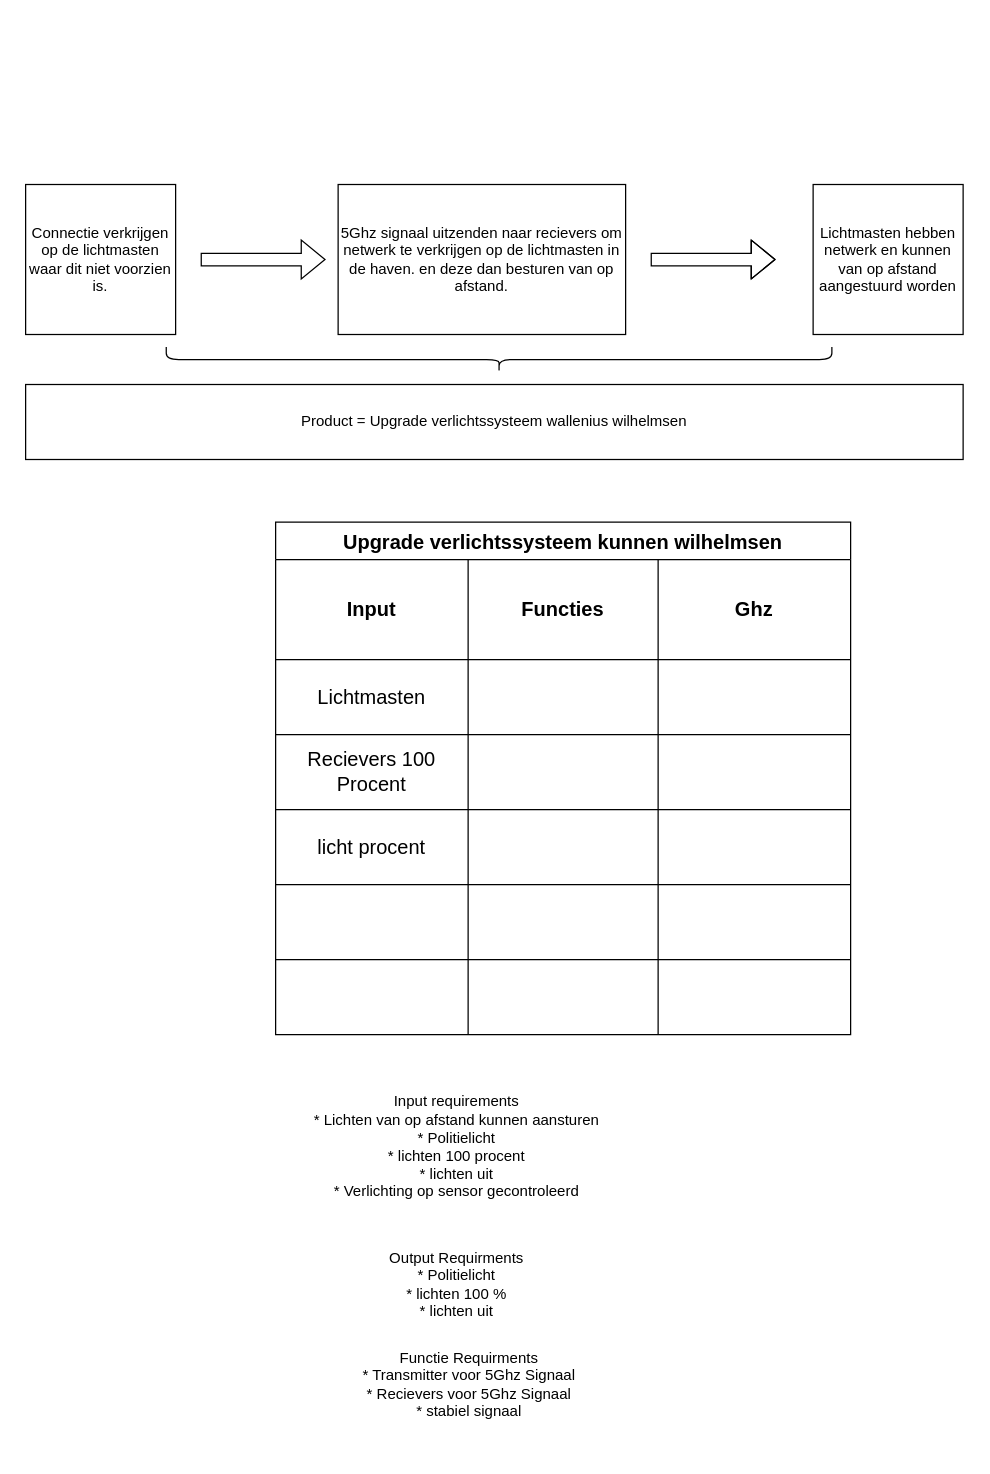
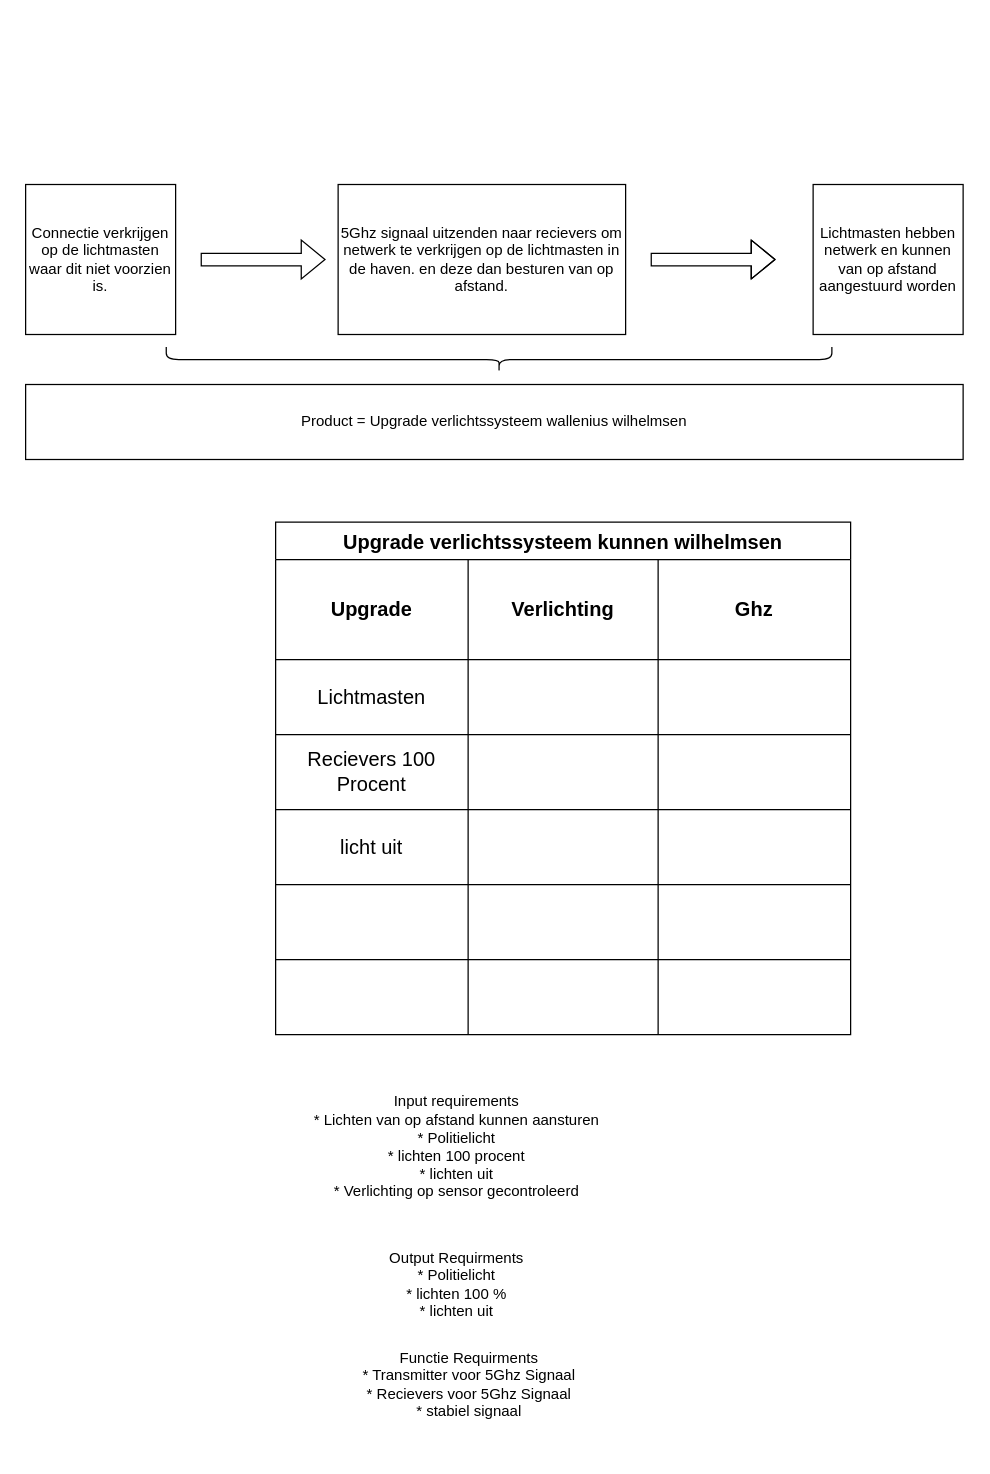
  <mxCell id="0" />
  <mxCell id="1" parent="0" />
  <mxCell id="2" value="Connectie verkrijgen op de lichtmasten waar dit niet voorzien is." style="whiteSpace=wrap;html=1;aspect=fixed;" parent="1" vertex="1"><mxGeometry x="20" y="147" width="120" height="120" as="geometry" /></mxCell>
  <mxCell id="3" value="" style="shape=flexArrow;endArrow=classic;html=1;rounded=0;" parent="1" edge="1"><mxGeometry width="50" height="50" relative="1" as="geometry"><mxPoint x="160" y="207" as="sourcePoint" /><mxPoint x="260" y="207" as="targetPoint" /></mxGeometry></mxCell>
  <mxCell id="4" value="5Ghz signaal uitzenden naar recievers om netwerk te verkrijgen op de lichtmasten in de haven. en deze dan besturen van op afstand." style="rounded=0;whiteSpace=wrap;html=1;" parent="1" vertex="1"><mxGeometry x="270" y="147" width="230" height="120" as="geometry" /></mxCell>
  <mxCell id="5" value="" style="shape=flexArrow;endArrow=classic;html=1;rounded=0;" parent="1" edge="1"><mxGeometry width="50" height="50" relative="1" as="geometry"><mxPoint x="520" y="207" as="sourcePoint" /><mxPoint x="620" y="207" as="targetPoint" /><Array as="points"><mxPoint x="600" y="207" /></Array></mxGeometry></mxCell>
  <mxCell id="6" value="Lichtmasten hebben netwerk en kunnen van op afstand aangestuurd worden" style="rounded=0;whiteSpace=wrap;html=1;" parent="1" vertex="1"><mxGeometry x="650" y="147" width="120" height="120" as="geometry" /></mxCell>
  <mxCell id="7" value="Product = Upgrade verlichtssysteem wallenius wilhelmsen" style="rounded=0;whiteSpace=wrap;html=1;" parent="1" vertex="1"><mxGeometry x="20" y="307" width="750" height="60" as="geometry" /></mxCell>
  <mxCell id="8" value="" style="shape=curlyBracket;whiteSpace=wrap;html=1;rounded=1;flipH=1;labelPosition=right;verticalLabelPosition=middle;align=left;verticalAlign=middle;rotation=90;" parent="1" vertex="1"><mxGeometry x="388.75" y="20.75" width="20" height="532.5" as="geometry" /></mxCell>
  <mxCell id="9" value="Upgrade verlichtssysteem kunnen wilhelmsen" style="shape=table;startSize=30;container=1;collapsible=0;childLayout=tableLayout;strokeColor=default;fontSize=16;fontStyle=1" vertex="1" parent="1"><mxGeometry x="220" y="417" width="460" height="410" as="geometry" /></mxCell>
  <mxCell id="10" value="" style="shape=tableRow;horizontal=0;startSize=0;swimlaneHead=0;swimlaneBody=0;strokeColor=inherit;top=0;left=0;bottom=0;right=0;collapsible=0;dropTarget=0;fillColor=none;points=[[0,0.5],[1,0.5]];portConstraint=eastwest;fontSize=16;" vertex="1" parent="9"><mxGeometry y="30" width="460" height="80" as="geometry" /></mxCell>
- <mxCell id="11" value="&lt;b&gt;Input&lt;/b&gt;" style="shape=partialRectangle;html=1;whiteSpace=wrap;connectable=0;strokeColor=inherit;overflow=hidden;fillColor=none;top=0;left=0;bottom=0;right=0;pointerEvents=1;fontSize=16;" vertex="1" parent="10"><mxGeometry width="154" height="80" as="geometry"><mxRectangle width="154" height="80" as="alternateBounds" /></mxGeometry></mxCell>
- <mxCell id="12" value="&lt;b&gt;Functies&lt;/b&gt;" style="shape=partialRectangle;html=1;whiteSpace=wrap;connectable=0;strokeColor=inherit;overflow=hidden;fillColor=none;top=0;left=0;bottom=0;right=0;pointerEvents=1;fontSize=16;" vertex="1" parent="10"><mxGeometry x="154" width="152" height="80" as="geometry"><mxRectangle width="152" height="80" as="alternateBounds" /></mxGeometry></mxCell>
+ <mxCell id="11" value="&lt;b&gt;Upgrade&lt;/b&gt;" style="shape=partialRectangle;html=1;whiteSpace=wrap;connectable=0;strokeColor=inherit;overflow=hidden;fillColor=none;top=0;left=0;bottom=0;right=0;pointerEvents=1;fontSize=16;" vertex="1" parent="10"><mxGeometry width="154" height="80" as="geometry"><mxRectangle width="154" height="80" as="alternateBounds" /></mxGeometry></mxCell>
+ <mxCell id="12" value="&lt;b&gt;Verlichting&lt;/b&gt;" style="shape=partialRectangle;html=1;whiteSpace=wrap;connectable=0;strokeColor=inherit;overflow=hidden;fillColor=none;top=0;left=0;bottom=0;right=0;pointerEvents=1;fontSize=16;" vertex="1" parent="10"><mxGeometry x="154" width="152" height="80" as="geometry"><mxRectangle width="152" height="80" as="alternateBounds" /></mxGeometry></mxCell>
  <mxCell id="13" value="&lt;b&gt;Ghz&lt;/b&gt;" style="shape=partialRectangle;html=1;whiteSpace=wrap;connectable=0;strokeColor=inherit;overflow=hidden;fillColor=none;top=0;left=0;bottom=0;right=0;pointerEvents=1;fontSize=16;" vertex="1" parent="10"><mxGeometry x="306" width="154" height="80" as="geometry"><mxRectangle width="154" height="80" as="alternateBounds" /></mxGeometry></mxCell>
  <mxCell id="14" value="" style="shape=tableRow;horizontal=0;startSize=0;swimlaneHead=0;swimlaneBody=0;strokeColor=inherit;top=0;left=0;bottom=0;right=0;collapsible=0;dropTarget=0;fillColor=none;points=[[0,0.5],[1,0.5]];portConstraint=eastwest;fontSize=16;" vertex="1" parent="9"><mxGeometry y="110" width="460" height="60" as="geometry" /></mxCell>
  <mxCell id="15" value="Lichtmasten" style="shape=partialRectangle;html=1;whiteSpace=wrap;connectable=0;strokeColor=inherit;overflow=hidden;fillColor=none;top=0;left=0;bottom=0;right=0;pointerEvents=1;fontSize=16;" vertex="1" parent="14"><mxGeometry width="154" height="60" as="geometry"><mxRectangle width="154" height="60" as="alternateBounds" /></mxGeometry></mxCell>
  <mxCell id="16" value="" style="shape=partialRectangle;html=1;whiteSpace=wrap;connectable=0;strokeColor=inherit;overflow=hidden;fillColor=none;top=0;left=0;bottom=0;right=0;pointerEvents=1;fontSize=16;" vertex="1" parent="14"><mxGeometry x="154" width="152" height="60" as="geometry"><mxRectangle width="152" height="60" as="alternateBounds" /></mxGeometry></mxCell>
  <mxCell id="17" value="" style="shape=partialRectangle;html=1;whiteSpace=wrap;connectable=0;strokeColor=inherit;overflow=hidden;fillColor=none;top=0;left=0;bottom=0;right=0;pointerEvents=1;fontSize=16;" vertex="1" parent="14"><mxGeometry x="306" width="154" height="60" as="geometry"><mxRectangle width="154" height="60" as="alternateBounds" /></mxGeometry></mxCell>
  <mxCell id="18" value="" style="shape=tableRow;horizontal=0;startSize=0;swimlaneHead=0;swimlaneBody=0;strokeColor=inherit;top=0;left=0;bottom=0;right=0;collapsible=0;dropTarget=0;fillColor=none;points=[[0,0.5],[1,0.5]];portConstraint=eastwest;fontSize=16;" vertex="1" parent="9"><mxGeometry y="170" width="460" height="60" as="geometry" /></mxCell>
  <mxCell id="19" value="Recievers 100 Procent" style="shape=partialRectangle;html=1;whiteSpace=wrap;connectable=0;strokeColor=inherit;overflow=hidden;fillColor=none;top=0;left=0;bottom=0;right=0;pointerEvents=1;fontSize=16;" vertex="1" parent="18"><mxGeometry width="154" height="60" as="geometry"><mxRectangle width="154" height="60" as="alternateBounds" /></mxGeometry></mxCell>
  <mxCell id="20" value="" style="shape=partialRectangle;html=1;whiteSpace=wrap;connectable=0;strokeColor=inherit;overflow=hidden;fillColor=none;top=0;left=0;bottom=0;right=0;pointerEvents=1;fontSize=16;" vertex="1" parent="18"><mxGeometry x="154" width="152" height="60" as="geometry"><mxRectangle width="152" height="60" as="alternateBounds" /></mxGeometry></mxCell>
  <mxCell id="21" value="" style="shape=partialRectangle;html=1;whiteSpace=wrap;connectable=0;strokeColor=inherit;overflow=hidden;fillColor=none;top=0;left=0;bottom=0;right=0;pointerEvents=1;fontSize=16;" vertex="1" parent="18"><mxGeometry x="306" width="154" height="60" as="geometry"><mxRectangle width="154" height="60" as="alternateBounds" /></mxGeometry></mxCell>
  <mxCell id="22" style="shape=tableRow;horizontal=0;startSize=0;swimlaneHead=0;swimlaneBody=0;strokeColor=inherit;top=0;left=0;bottom=0;right=0;collapsible=0;dropTarget=0;fillColor=none;points=[[0,0.5],[1,0.5]];portConstraint=eastwest;fontSize=16;" vertex="1" parent="9"><mxGeometry y="230" width="460" height="60" as="geometry" /></mxCell>
- <mxCell id="23" value="licht procent" style="shape=partialRectangle;html=1;whiteSpace=wrap;connectable=0;strokeColor=inherit;overflow=hidden;fillColor=none;top=0;left=0;bottom=0;right=0;pointerEvents=1;fontSize=16;" vertex="1" parent="22"><mxGeometry width="154" height="60" as="geometry"><mxRectangle width="154" height="60" as="alternateBounds" /></mxGeometry></mxCell>
+ <mxCell id="23" value="licht uit" style="shape=partialRectangle;html=1;whiteSpace=wrap;connectable=0;strokeColor=inherit;overflow=hidden;fillColor=none;top=0;left=0;bottom=0;right=0;pointerEvents=1;fontSize=16;" vertex="1" parent="22"><mxGeometry width="154" height="60" as="geometry"><mxRectangle width="154" height="60" as="alternateBounds" /></mxGeometry></mxCell>
  <mxCell id="24" style="shape=partialRectangle;html=1;whiteSpace=wrap;connectable=0;strokeColor=inherit;overflow=hidden;fillColor=none;top=0;left=0;bottom=0;right=0;pointerEvents=1;fontSize=16;" vertex="1" parent="22"><mxGeometry x="154" width="152" height="60" as="geometry"><mxRectangle width="152" height="60" as="alternateBounds" /></mxGeometry></mxCell>
  <mxCell id="25" style="shape=partialRectangle;html=1;whiteSpace=wrap;connectable=0;strokeColor=inherit;overflow=hidden;fillColor=none;top=0;left=0;bottom=0;right=0;pointerEvents=1;fontSize=16;" vertex="1" parent="22"><mxGeometry x="306" width="154" height="60" as="geometry"><mxRectangle width="154" height="60" as="alternateBounds" /></mxGeometry></mxCell>
  <mxCell id="26" style="shape=tableRow;horizontal=0;startSize=0;swimlaneHead=0;swimlaneBody=0;strokeColor=inherit;top=0;left=0;bottom=0;right=0;collapsible=0;dropTarget=0;fillColor=none;points=[[0,0.5],[1,0.5]];portConstraint=eastwest;fontSize=16;" vertex="1" parent="9"><mxGeometry y="290" width="460" height="60" as="geometry" /></mxCell>
  <mxCell id="27" style="shape=partialRectangle;html=1;whiteSpace=wrap;connectable=0;strokeColor=inherit;overflow=hidden;fillColor=none;top=0;left=0;bottom=0;right=0;pointerEvents=1;fontSize=16;" vertex="1" parent="26"><mxGeometry width="154" height="60" as="geometry"><mxRectangle width="154" height="60" as="alternateBounds" /></mxGeometry></mxCell>
  <mxCell id="28" style="shape=partialRectangle;html=1;whiteSpace=wrap;connectable=0;strokeColor=inherit;overflow=hidden;fillColor=none;top=0;left=0;bottom=0;right=0;pointerEvents=1;fontSize=16;" vertex="1" parent="26"><mxGeometry x="154" width="152" height="60" as="geometry"><mxRectangle width="152" height="60" as="alternateBounds" /></mxGeometry></mxCell>
  <mxCell id="29" style="shape=partialRectangle;html=1;whiteSpace=wrap;connectable=0;strokeColor=inherit;overflow=hidden;fillColor=none;top=0;left=0;bottom=0;right=0;pointerEvents=1;fontSize=16;" vertex="1" parent="26"><mxGeometry x="306" width="154" height="60" as="geometry"><mxRectangle width="154" height="60" as="alternateBounds" /></mxGeometry></mxCell>
  <mxCell id="30" style="shape=tableRow;horizontal=0;startSize=0;swimlaneHead=0;swimlaneBody=0;strokeColor=inherit;top=0;left=0;bottom=0;right=0;collapsible=0;dropTarget=0;fillColor=none;points=[[0,0.5],[1,0.5]];portConstraint=eastwest;fontSize=16;" vertex="1" parent="9"><mxGeometry y="350" width="460" height="60" as="geometry" /></mxCell>
  <mxCell id="31" style="shape=partialRectangle;html=1;whiteSpace=wrap;connectable=0;strokeColor=inherit;overflow=hidden;fillColor=none;top=0;left=0;bottom=0;right=0;pointerEvents=1;fontSize=16;" vertex="1" parent="30"><mxGeometry width="154" height="60" as="geometry"><mxRectangle width="154" height="60" as="alternateBounds" /></mxGeometry></mxCell>
  <mxCell id="32" style="shape=partialRectangle;html=1;whiteSpace=wrap;connectable=0;strokeColor=inherit;overflow=hidden;fillColor=none;top=0;left=0;bottom=0;right=0;pointerEvents=1;fontSize=16;" vertex="1" parent="30"><mxGeometry x="154" width="152" height="60" as="geometry"><mxRectangle width="152" height="60" as="alternateBounds" /></mxGeometry></mxCell>
  <mxCell id="33" style="shape=partialRectangle;html=1;whiteSpace=wrap;connectable=0;strokeColor=inherit;overflow=hidden;fillColor=none;top=0;left=0;bottom=0;right=0;pointerEvents=1;fontSize=16;" vertex="1" parent="30"><mxGeometry x="306" width="154" height="60" as="geometry"><mxRectangle width="154" height="60" as="alternateBounds" /></mxGeometry></mxCell>
  <mxCell id="34" value="Input requirements&lt;br&gt;* Lichten van op afstand kunnen aansturen&lt;br&gt;* Politielicht&lt;br&gt;* lichten 100 procent&lt;br&gt;* lichten uit&lt;br&gt;* Verlichting op sensor gecontroleerd" style="text;html=1;strokeColor=none;fillColor=none;align=center;verticalAlign=middle;whiteSpace=wrap;rounded=0;" vertex="1" parent="1"><mxGeometry x="130" y="867" width="470" height="100" as="geometry" /></mxCell>
  <mxCell id="35" value="Output Requirments&lt;br&gt;* Politielicht&lt;br&gt;* lichten 100 %&lt;br&gt;* lichten uit" style="text;html=1;strokeColor=none;fillColor=none;align=center;verticalAlign=middle;whiteSpace=wrap;rounded=0;" vertex="1" parent="1"><mxGeometry x="130" y="977" width="470" height="100" as="geometry" /></mxCell>
  <mxCell id="36" value="Functie Requirments&lt;br&gt;* Transmitter voor 5Ghz Signaal&lt;br&gt;* Recievers voor 5Ghz Signaal&lt;br&gt;* stabiel signaal" style="text;html=1;strokeColor=none;fillColor=none;align=center;verticalAlign=middle;whiteSpace=wrap;rounded=0;" vertex="1" parent="1"><mxGeometry x="140" y="1057" width="470" height="100" as="geometry" /></mxCell>
